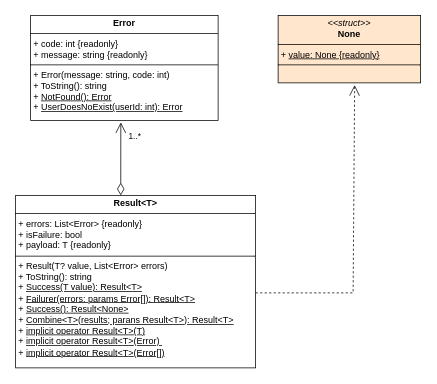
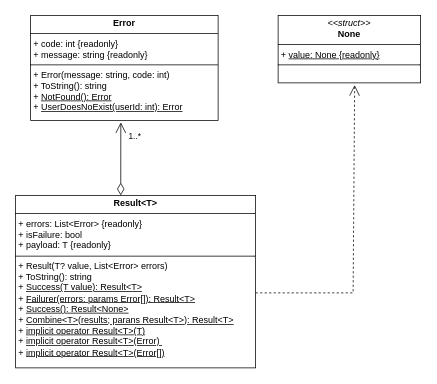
  <mxCell id="0" />
  <mxCell id="1" parent="0" />
  <mxCell id="2" value="&lt;p style=&quot;margin:0px;margin-top:4px;text-align:center;&quot;&gt;&lt;b&gt;Error&lt;/b&gt;&lt;/p&gt;&lt;hr size=&quot;1&quot; style=&quot;border-style:solid;&quot;&gt;&lt;p style=&quot;margin:0px;margin-left:4px;&quot;&gt;+ code: int {readonly}&lt;br&gt;+ message: string&amp;nbsp;&lt;span style=&quot;background-color: transparent; color: light-dark(rgb(0, 0, 0), rgb(255, 255, 255));&quot;&gt;{readonly}&lt;/span&gt;&lt;/p&gt;&lt;hr size=&quot;1&quot; style=&quot;border-style:solid;&quot;&gt;&lt;p style=&quot;margin:0px;margin-left:4px;&quot;&gt;+ Error(message: string, code: int)&lt;br&gt;+ ToString(): string&lt;/p&gt;&lt;p style=&quot;margin:0px;margin-left:4px;&quot;&gt;+ &lt;u&gt;NotFound(): Error&lt;/u&gt;&lt;/p&gt;&lt;p style=&quot;margin:0px;margin-left:4px;&quot;&gt;+ &lt;u&gt;UserDoesNoExist(userId: int): Error&lt;/u&gt;&lt;/p&gt;" style="verticalAlign=top;align=left;overflow=fill;html=1;whiteSpace=wrap;" vertex="1" parent="1"><mxGeometry x="40" y="20" width="250" height="140" as="geometry" /></mxCell>
- <mxCell id="3" value="&lt;p style=&quot;margin:0px;margin-top:4px;text-align:center;&quot;&gt;&lt;i&gt;&amp;lt;&amp;lt;struct&amp;gt;&amp;gt;&lt;/i&gt;&lt;br&gt;&lt;b&gt;None&lt;/b&gt;&lt;/p&gt;&lt;hr size=&quot;1&quot; style=&quot;border-style:solid;&quot;&gt;&lt;p style=&quot;margin:0px;margin-left:4px;&quot;&gt;+ &lt;u&gt;value: None {readonly}&lt;/u&gt;&lt;br&gt;&lt;/p&gt;&lt;hr size=&quot;1&quot; style=&quot;border-style:solid;&quot;&gt;&lt;p style=&quot;margin:0px;margin-left:4px;&quot;&gt;&lt;br&gt;&lt;/p&gt;" style="verticalAlign=top;align=left;overflow=fill;html=1;whiteSpace=wrap;fillColor=#ffe6cc;" vertex="1" parent="1"><mxGeometry x="370" y="20" width="190" height="90" as="geometry" /></mxCell>
+ <mxCell id="3" value="&lt;p style=&quot;margin:0px;margin-top:4px;text-align:center;&quot;&gt;&lt;i&gt;&amp;lt;&amp;lt;struct&amp;gt;&amp;gt;&lt;/i&gt;&lt;br&gt;&lt;b&gt;None&lt;/b&gt;&lt;/p&gt;&lt;hr size=&quot;1&quot; style=&quot;border-style:solid;&quot;&gt;&lt;p style=&quot;margin:0px;margin-left:4px;&quot;&gt;+ &lt;u&gt;value: None {readonly}&lt;/u&gt;&lt;br&gt;&lt;/p&gt;&lt;hr size=&quot;1&quot; style=&quot;border-style:solid;&quot;&gt;&lt;p style=&quot;margin:0px;margin-left:4px;&quot;&gt;&lt;br&gt;&lt;/p&gt;" style="verticalAlign=top;align=left;overflow=fill;html=1;whiteSpace=wrap;" vertex="1" parent="1"><mxGeometry x="370" y="20" width="190" height="90" as="geometry" /></mxCell>
  <mxCell id="4" value="&lt;p style=&quot;margin:0px;margin-top:4px;text-align:center;&quot;&gt;&lt;b&gt;Result&amp;lt;T&amp;gt;&lt;/b&gt;&lt;/p&gt;&lt;hr size=&quot;1&quot; style=&quot;border-style:solid;&quot;&gt;&lt;p style=&quot;margin:0px;margin-left:4px;&quot;&gt;+ errors: List&amp;lt;Error&amp;gt; {readonly}&lt;/p&gt;&lt;p style=&quot;margin:0px;margin-left:4px;&quot;&gt;+ isFailure: bool&lt;/p&gt;&lt;p style=&quot;margin:0px;margin-left:4px;&quot;&gt;+ payload: T {readonly}&lt;br&gt;&lt;/p&gt;&lt;hr size=&quot;1&quot; style=&quot;border-style:solid;&quot;&gt;&lt;p style=&quot;margin:0px;margin-left:4px;&quot;&gt;+ Result(T? value, List&amp;lt;Error&amp;gt; errors)&lt;br&gt;&lt;/p&gt;&lt;p style=&quot;margin:0px;margin-left:4px;&quot;&gt;+ ToString(): string&lt;/p&gt;&lt;p style=&quot;margin:0px;margin-left:4px;&quot;&gt;+ &lt;u&gt;Success(T value): Result&amp;lt;T&amp;gt;&lt;/u&gt;&lt;/p&gt;&lt;p style=&quot;margin:0px;margin-left:4px;&quot;&gt;+ &lt;u&gt;Failurer(errors: params Error[]): Result&amp;lt;T&amp;gt;&lt;/u&gt;&lt;/p&gt;&lt;p style=&quot;margin:0px;margin-left:4px;&quot;&gt;+ &lt;u&gt;Success(): Result&amp;lt;None&amp;gt;&lt;/u&gt;&lt;/p&gt;&lt;p style=&quot;margin:0px;margin-left:4px;&quot;&gt;+ &lt;u&gt;Combine&amp;lt;T&amp;gt;(results; parans Result&amp;lt;T&amp;gt;): Result&amp;lt;T&amp;gt;&lt;/u&gt;&lt;/p&gt;&lt;p style=&quot;margin:0px;margin-left:4px;&quot;&gt;+ &lt;u&gt;i&lt;span style=&quot;background-color: transparent; color: light-dark(rgb(0, 0, 0), rgb(255, 255, 255));&quot;&gt;mplicit operator &lt;/span&gt;&lt;span style=&quot;background-color: transparent; color: light-dark(rgb(0, 0, 0), rgb(255, 255, 255));&quot; class=&quot;hljs-keyword&quot;&gt;Result&lt;/span&gt;&lt;span style=&quot;background-color: transparent; color: light-dark(rgb(0, 0, 0), rgb(255, 255, 255));&quot; class=&quot;hljs-operator&quot;&gt;&amp;lt;&lt;/span&gt;&lt;span style=&quot;background-color: transparent; color: light-dark(rgb(0, 0, 0), rgb(255, 255, 255));&quot;&gt;T&lt;/span&gt;&lt;span style=&quot;background-color: transparent; color: light-dark(rgb(0, 0, 0), rgb(255, 255, 255));&quot; class=&quot;hljs-operator&quot;&gt;&amp;gt;&lt;/span&gt;&lt;span style=&quot;background-color: transparent; color: light-dark(rgb(0, 0, 0), rgb(255, 255, 255));&quot;&gt;(T)&lt;/span&gt;&lt;/u&gt;&lt;/p&gt;&lt;p style=&quot;margin:0px;margin-left:4px;&quot;&gt;&lt;span class=&quot;hljs-operator&quot;&gt;+&lt;/span&gt; &lt;u&gt;implicit operator &lt;span class=&quot;hljs-keyword&quot;&gt;Result&lt;/span&gt;&lt;span class=&quot;hljs-operator&quot;&gt;&amp;lt;&lt;/span&gt;T&lt;span class=&quot;hljs-operator&quot;&gt;&amp;gt;&lt;/span&gt;(Error)&amp;nbsp;&lt;/u&gt;&lt;br&gt;&lt;span class=&quot;hljs-operator&quot;&gt;+&lt;/span&gt; &lt;u&gt;implicit operator &lt;span class=&quot;hljs-keyword&quot;&gt;Result&lt;/span&gt;&lt;span class=&quot;hljs-operator&quot;&gt;&amp;lt;&lt;/span&gt;T&lt;span class=&quot;hljs-operator&quot;&gt;&amp;gt;&lt;/span&gt;(Error[])&lt;/u&gt;&lt;span style=&quot;background-color: transparent; color: light-dark(rgb(0, 0, 0), rgb(255, 255, 255));&quot;&gt;&lt;/span&gt;&lt;/p&gt;" style="verticalAlign=top;align=left;overflow=fill;html=1;whiteSpace=wrap;" vertex="1" parent="1"><mxGeometry x="20" y="260" width="320" height="230" as="geometry" /></mxCell>
  <mxCell id="5" value="" style="endArrow=open;endSize=12;dashed=1;html=1;rounded=0;entryX=0.537;entryY=1.033;entryDx=0;entryDy=0;entryPerimeter=0;" edge="1" parent="1" target="3"><mxGeometry width="160" relative="1" as="geometry"><mxPoint x="340" y="390" as="sourcePoint" /><mxPoint x="192" y="169" as="targetPoint" /><Array as="points"><mxPoint x="470" y="390" /></Array></mxGeometry></mxCell>
  <mxCell id="6" value="1..*" style="endArrow=open;html=1;endSize=12;startArrow=diamondThin;startSize=14;startFill=0;edgeStyle=orthogonalEdgeStyle;align=left;verticalAlign=bottom;rounded=0;entryX=0.481;entryY=1.019;entryDx=0;entryDy=0;entryPerimeter=0;exitX=0.438;exitY=0;exitDx=0;exitDy=0;exitPerimeter=0;" edge="1" parent="1" source="4" target="2"><mxGeometry x="0.466" y="-10" relative="1" as="geometry"><mxPoint x="140" y="220" as="sourcePoint" /><mxPoint x="260" y="120" as="targetPoint" /><mxPoint x="-1" y="1" as="offset" /></mxGeometry></mxCell>
